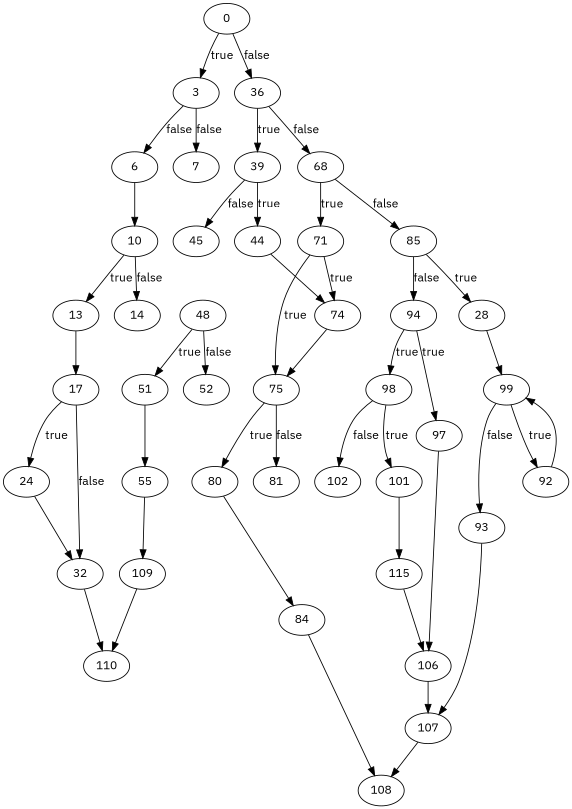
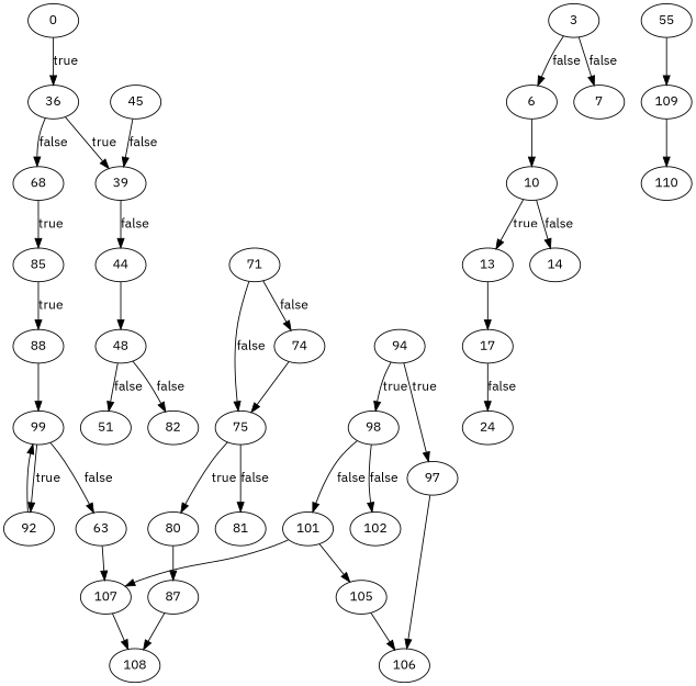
  digraph {
    fontname="IBM Plex Sans"
    node [fontname="IBM Plex Sans"]
    edge [fontname="IBM Plex Sans"]
    n1 [label=0]
    n2 [label=3]
    n3 [label=36]
    n4 [label=6]
    n5 [label=7]
    n6 [label=39]
    n7 [label=68]
    n8 [label=10]
    n9 [label=44]
    n10 [label=45]
    n11 [label=71]
    n12 [label=85]
    n13 [label=13]
    n14 [label=14]
    n15 [label=17]
    n16 [label=24]
-   n17 [label=32]
    n18 [label=110]
    n19 [label=48]
    n20 [label=74]
    n21 [label=75]
-   n22 [label=28]
+   n22 [label=88]
    n23 [label=94]
    n24 [label=51]
-   n25 [label=52]
+   n25 [label=82]
    n26 [label=55]
    n27 [label=109]
    n28 [label=80]
    n29 [label=81]
    n30 [label=99]
    n31 [label=97]
    n32 [label=98]
-   n33 [label=84]
+   n33 [label=87]
    n34 [label=108]
    n35 [label=92]
-   n36 [label=93]
+   n36 [label=63]
    n37 [label=106]
    n38 [label=101]
    n39 [label=102]
    n40 [label=107]
-   n41 [label=115]
-   n1 -> n2 [label=true]
-   n1 -> n3 [label=false]
+   n41 [label=105]
+   n1 -> n3 [label=true]
    n2 -> n4 [label=false]
    n2 -> n5 [label=false]
    n3 -> n6 [label=true]
    n3 -> n7 [label=false]
    n4 -> n8
-   n6 -> n9 [label=true]
-   n6 -> n10 [label=false]
-   n7 -> n11 [label=true]
-   n7 -> n12 [label=false]
+   n6 -> n9 [label=false]
+   n10 -> n6 [label=false]
+   n7 -> n12 [label=true]
    n8 -> n13 [label=true]
    n8 -> n14 [label=false]
-   n9 -> n20
-   n11 -> n20 [label=true]
-   n11 -> n21 [label=true]
+   n9 -> n19
+   n11 -> n20 [label=false]
+   n11 -> n21 [label=false]
    n12 -> n22 [label=true]
-   n12 -> n23 [label=false]
    n13 -> n15
-   n15 -> n16 [label=true]
-   n15 -> n17 [label=false]
-   n16 -> n17
-   n17 -> n18
-   n19 -> n24 [label=true]
+   n15 -> n16 [label=false]
+   n19 -> n24 [label=false]
    n19 -> n25 [label=false]
    n20 -> n21
    n21 -> n28 [label=true]
    n21 -> n29 [label=false]
    n22 -> n30
    n23 -> n31 [label=true]
    n23 -> n32 [label=true]
-   n24 -> n26
    n26 -> n27
    n27 -> n18
    n28 -> n33
    n30 -> n35 [label=true]
    n30 -> n36 [label=false]
    n31 -> n37
-   n32 -> n38 [label=true]
+   n32 -> n38 [label=false]
    n32 -> n39 [label=false]
    n33 -> n34
    n35 -> n30
    n36 -> n40
-   n37 -> n40
+   n38 -> n40
    n38 -> n41
    n40 -> n34
    n41 -> n37
  }
